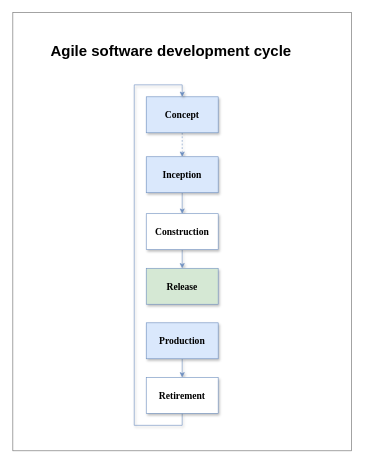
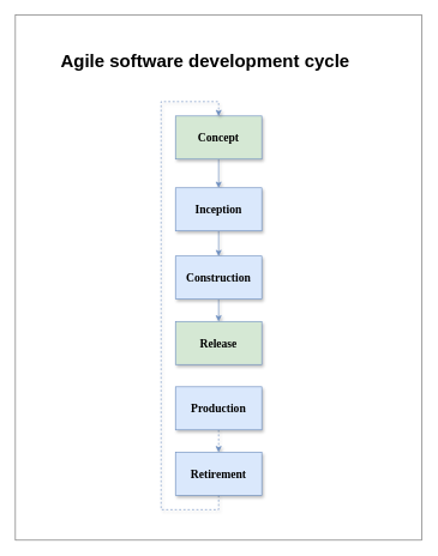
  <mxCell id="0" />
  <mxCell id="1" parent="0" />
- <mxCell id="2" style="edgeStyle=orthogonalEdgeStyle;rounded=0;orthogonalLoop=1;jettySize=auto;html=1;exitX=0.5;exitY=1;exitDx=0;exitDy=0;entryX=0.5;entryY=0;entryDx=0;entryDy=0;fontFamily=Times New Roman;fontSize=16;fillColor=#dae8fc;strokeColor=#6c8ebf;shadow=1;sketch=0;labelBorderColor=none;labelBackgroundColor=none;fontColor=default;fontStyle=1;dashed=1;" edge="1" parent="1" source="3" target="5"><mxGeometry relative="1" as="geometry" /></mxCell>
- <mxCell id="3" value="Concept" style="rounded=0;whiteSpace=wrap;html=1;labelBackgroundColor=none;fontStyle=1;fontSize=16;fontFamily=Times New Roman;fillColor=#dae8fc;strokeColor=#6c8ebf;shadow=1;sketch=0;labelBorderColor=none;fontColor=default;" vertex="1" parent="1"><mxGeometry x="243" y="161" width="120" height="60" as="geometry" /></mxCell>
+ <mxCell id="2" style="edgeStyle=orthogonalEdgeStyle;rounded=0;orthogonalLoop=1;jettySize=auto;html=1;exitX=0.5;exitY=1;exitDx=0;exitDy=0;entryX=0.5;entryY=0;entryDx=0;entryDy=0;fontFamily=Times New Roman;fontSize=16;fillColor=#dae8fc;strokeColor=#6c8ebf;shadow=1;sketch=0;labelBorderColor=none;labelBackgroundColor=none;fontColor=default;fontStyle=1" edge="1" parent="1" source="3" target="5"><mxGeometry relative="1" as="geometry" /></mxCell>
+ <mxCell id="3" value="Concept" style="rounded=0;whiteSpace=wrap;html=1;labelBackgroundColor=none;fontStyle=1;fontSize=16;fontFamily=Times New Roman;fillColor=#d5e8d4;strokeColor=#6c8ebf;shadow=1;sketch=0;labelBorderColor=none;fontColor=default;" vertex="1" parent="1"><mxGeometry x="243" y="161" width="120" height="60" as="geometry" /></mxCell>
  <mxCell id="4" style="edgeStyle=orthogonalEdgeStyle;rounded=0;orthogonalLoop=1;jettySize=auto;html=1;exitX=0.5;exitY=1;exitDx=0;exitDy=0;entryX=0.5;entryY=0;entryDx=0;entryDy=0;fontFamily=Times New Roman;fontSize=16;fillColor=#dae8fc;strokeColor=#6c8ebf;shadow=1;sketch=0;labelBorderColor=none;labelBackgroundColor=none;fontColor=default;fontStyle=1" edge="1" parent="1" source="5" target="7"><mxGeometry relative="1" as="geometry" /></mxCell>
  <mxCell id="5" value="Inception" style="rounded=0;whiteSpace=wrap;html=1;labelBackgroundColor=none;fontStyle=1;fontSize=16;fontFamily=Times New Roman;fillColor=#dae8fc;strokeColor=#6c8ebf;shadow=1;sketch=0;labelBorderColor=none;fontColor=default;" vertex="1" parent="1"><mxGeometry x="243" y="261" width="120" height="60" as="geometry" /></mxCell>
  <mxCell id="6" style="edgeStyle=orthogonalEdgeStyle;rounded=0;orthogonalLoop=1;jettySize=auto;html=1;exitX=0.5;exitY=1;exitDx=0;exitDy=0;entryX=0.5;entryY=0;entryDx=0;entryDy=0;fontFamily=Times New Roman;fontSize=16;fillColor=#dae8fc;strokeColor=#6c8ebf;shadow=1;sketch=0;labelBorderColor=none;labelBackgroundColor=none;fontColor=default;fontStyle=1" edge="1" parent="1" source="7" target="8"><mxGeometry relative="1" as="geometry" /></mxCell>
- <mxCell id="7" value="Construction" style="rounded=0;whiteSpace=wrap;html=1;labelBackgroundColor=none;fontStyle=1;fontSize=16;fontFamily=Times New Roman;fillColor=#ffffff;strokeColor=#6c8ebf;shadow=1;sketch=0;labelBorderColor=none;fontColor=default;" vertex="1" parent="1"><mxGeometry x="243" y="356" width="120" height="60" as="geometry" /></mxCell>
+ <mxCell id="7" value="Construction" style="rounded=0;whiteSpace=wrap;html=1;labelBackgroundColor=none;fontStyle=1;fontSize=16;fontFamily=Times New Roman;fillColor=#dae8fc;strokeColor=#6c8ebf;shadow=1;sketch=0;labelBorderColor=none;fontColor=default;" vertex="1" parent="1"><mxGeometry x="243" y="356" width="120" height="60" as="geometry" /></mxCell>
  <mxCell id="8" value="Release" style="rounded=0;whiteSpace=wrap;html=1;labelBackgroundColor=none;fontStyle=1;fontSize=16;fontFamily=Times New Roman;fillColor=#d5e8d4;strokeColor=#6c8ebf;shadow=1;sketch=0;labelBorderColor=none;fontColor=default;" vertex="1" parent="1"><mxGeometry x="243" y="447" width="120" height="60" as="geometry" /></mxCell>
- <mxCell id="9" style="edgeStyle=orthogonalEdgeStyle;rounded=0;orthogonalLoop=1;jettySize=auto;html=1;exitX=0.5;exitY=1;exitDx=0;exitDy=0;entryX=0.5;entryY=0;entryDx=0;entryDy=0;fontFamily=Times New Roman;fontSize=16;fillColor=#dae8fc;strokeColor=#6c8ebf;shadow=1;sketch=0;labelBorderColor=none;labelBackgroundColor=none;fontColor=default;fontStyle=1" edge="1" parent="1" source="10" target="12"><mxGeometry relative="1" as="geometry" /></mxCell>
+ <mxCell id="9" style="edgeStyle=orthogonalEdgeStyle;rounded=0;orthogonalLoop=1;jettySize=auto;html=1;exitX=0.5;exitY=1;exitDx=0;exitDy=0;entryX=0.5;entryY=0;entryDx=0;entryDy=0;fontFamily=Times New Roman;fontSize=16;fillColor=#dae8fc;strokeColor=#6c8ebf;shadow=1;sketch=0;labelBorderColor=none;labelBackgroundColor=none;fontColor=default;fontStyle=1;dashed=1;" edge="1" parent="1" source="10" target="12"><mxGeometry relative="1" as="geometry" /></mxCell>
  <mxCell id="10" value="Production" style="rounded=0;whiteSpace=wrap;html=1;labelBackgroundColor=none;fontStyle=1;fontSize=16;fontFamily=Times New Roman;fillColor=#dae8fc;strokeColor=#6c8ebf;shadow=1;sketch=0;labelBorderColor=none;fontColor=default;" vertex="1" parent="1"><mxGeometry x="243" y="538" width="120" height="60" as="geometry" /></mxCell>
- <mxCell id="11" style="edgeStyle=orthogonalEdgeStyle;rounded=0;orthogonalLoop=1;jettySize=auto;html=1;exitX=0.5;exitY=1;exitDx=0;exitDy=0;entryX=0.5;entryY=0;entryDx=0;entryDy=0;fontFamily=Times New Roman;fontSize=16;fillColor=#dae8fc;strokeColor=#6c8ebf;shadow=1;sketch=0;labelBorderColor=none;labelBackgroundColor=none;fontColor=default;fontStyle=1" edge="1" parent="1" source="12" target="3"><mxGeometry relative="1" as="geometry"><Array as="points"><mxPoint x="303" y="709" /><mxPoint x="223" y="709" /><mxPoint x="223" y="141" /><mxPoint x="303" y="141" /></Array></mxGeometry></mxCell>
- <mxCell id="12" value="Retirement" style="rounded=0;whiteSpace=wrap;html=1;labelBackgroundColor=none;fontStyle=1;fontSize=16;fontFamily=Times New Roman;fillColor=#ffffff;strokeColor=#6c8ebf;shadow=1;sketch=0;labelBorderColor=none;fontColor=default;" vertex="1" parent="1"><mxGeometry x="243" y="629" width="120" height="60" as="geometry" /></mxCell>
+ <mxCell id="11" style="edgeStyle=orthogonalEdgeStyle;rounded=0;orthogonalLoop=1;jettySize=auto;html=1;exitX=0.5;exitY=1;exitDx=0;exitDy=0;entryX=0.5;entryY=0;entryDx=0;entryDy=0;fontFamily=Times New Roman;fontSize=16;fillColor=#dae8fc;strokeColor=#6c8ebf;shadow=1;sketch=0;labelBorderColor=none;labelBackgroundColor=none;fontColor=default;fontStyle=1;dashed=1;" edge="1" parent="1" source="12" target="3"><mxGeometry relative="1" as="geometry"><Array as="points"><mxPoint x="303" y="709" /><mxPoint x="223" y="709" /><mxPoint x="223" y="141" /><mxPoint x="303" y="141" /></Array></mxGeometry></mxCell>
+ <mxCell id="12" value="Retirement" style="rounded=0;whiteSpace=wrap;html=1;labelBackgroundColor=none;fontStyle=1;fontSize=16;fontFamily=Times New Roman;fillColor=#dae8fc;strokeColor=#6c8ebf;shadow=1;sketch=0;labelBorderColor=none;fontColor=default;" vertex="1" parent="1"><mxGeometry x="243" y="629" width="120" height="60" as="geometry" /></mxCell>
  <mxCell id="13" value="" style="whiteSpace=wrap;html=1;labelBackgroundColor=none;fontFamily=Times New Roman;fontSize=16;fillColor=none;fontColor=#333333;strokeColor=#666666;" vertex="1" parent="1"><mxGeometry x="20.5" y="20.5" width="565" height="731" as="geometry" /></mxCell>
  <mxCell id="14" value="&lt;h1&gt;&lt;font style=&quot;font-size: 25px&quot; face=&quot;Helvetica&quot;&gt;Agile software development cycle&lt;/font&gt;&lt;/h1&gt;" style="text;html=1;resizable=0;autosize=1;align=center;verticalAlign=middle;points=[];fillColor=none;strokeColor=none;rounded=0;labelBackgroundColor=none;fontFamily=Times New Roman;fontSize=16;fontStyle=1" vertex="1" parent="1"><mxGeometry x="78" y="48" width="412" height="68" as="geometry" /></mxCell>
